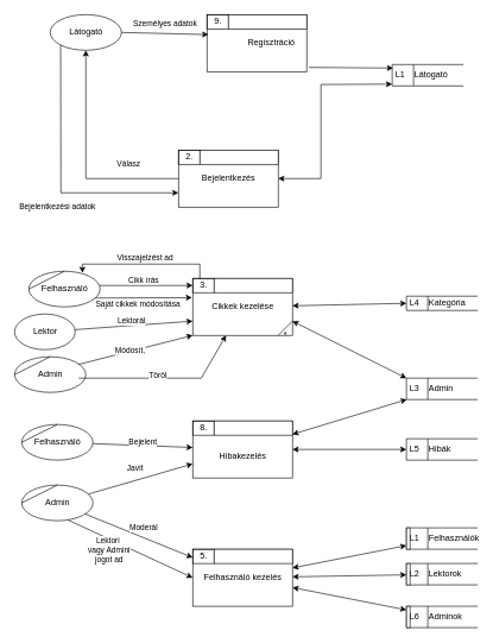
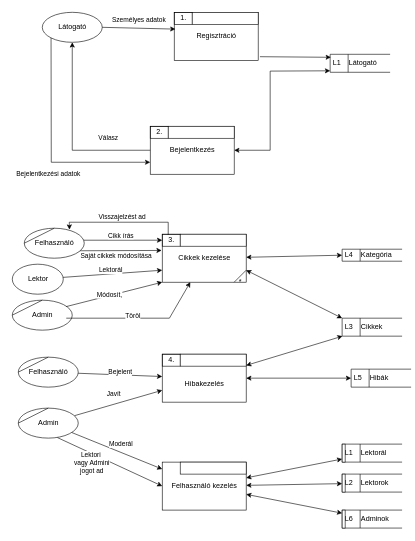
  <mxCell id="0" />
  <mxCell id="1" parent="0" />
  <mxCell id="2" value="Lektor" style="shape=ellipse;html=1;dashed=0;whitespace=wrap;perimeter=ellipsePerimeter;" vertex="1" parent="1"><mxGeometry x="20" y="440" width="85" height="50" as="geometry" /></mxCell>
  <mxCell id="3" value="Látogató" style="shape=ellipse;html=1;dashed=0;whitespace=wrap;perimeter=ellipsePerimeter;" vertex="1" parent="1"><mxGeometry x="70" y="20" width="100" height="50" as="geometry" /></mxCell>
  <mxCell id="4" value="" style="group" vertex="1" connectable="0" parent="1"><mxGeometry x="290" y="20" width="140" height="80" as="geometry" /></mxCell>
  <mxCell id="5" value="" style="html=1;dashed=0;whitespace=wrap;rounded=0;sketch=0;strokeColor=#000000;align=left;" vertex="1" parent="4"><mxGeometry width="140" height="80" as="geometry" /></mxCell>
- <mxCell id="6" value="9." style="text;html=1;resizable=0;autosize=1;align=center;verticalAlign=middle;points=[];fillColor=none;rounded=0;sketch=0;strokeColor=#000000;" vertex="1" parent="4"><mxGeometry width="30" height="20" as="geometry" /></mxCell>
- <mxCell id="7" value="Regisztráció" style="text;html=1;resizable=0;autosize=1;align=center;verticalAlign=middle;points=[];fillColor=none;strokeColor=none;rounded=0;sketch=0;" vertex="1" parent="4"><mxGeometry x="50" y="30" width="80" height="20" as="geometry" /></mxCell>
+ <mxCell id="6" value="1." style="text;html=1;resizable=0;autosize=1;align=center;verticalAlign=middle;points=[];fillColor=none;rounded=0;sketch=0;strokeColor=#000000;" vertex="1" parent="4"><mxGeometry width="30" height="20" as="geometry" /></mxCell>
+ <mxCell id="7" value="Regisztráció" style="text;html=1;resizable=0;autosize=1;align=center;verticalAlign=middle;points=[];fillColor=none;strokeColor=none;rounded=0;sketch=0;" vertex="1" parent="4"><mxGeometry x="30" y="30" width="80" height="20" as="geometry" /></mxCell>
  <mxCell id="8" value="" style="rounded=0;whiteSpace=wrap;html=1;sketch=0;strokeColor=#000000;align=left;" vertex="1" parent="4"><mxGeometry x="30.0" width="110" height="20" as="geometry" /></mxCell>
  <mxCell id="9" value="" style="endArrow=classic;html=1;rounded=0;exitX=1;exitY=0.5;exitDx=0;exitDy=0;entryX=0.014;entryY=0.35;entryDx=0;entryDy=0;entryPerimeter=0;" edge="1" parent="1" source="3" target="5"><mxGeometry relative="1" as="geometry"><mxPoint x="340" y="420" as="sourcePoint" /><mxPoint x="270" y="45" as="targetPoint" /></mxGeometry></mxCell>
  <mxCell id="10" value="Személyes adatok" style="edgeLabel;resizable=0;html=1;align=center;verticalAlign=middle;" connectable="0" vertex="1" parent="9"><mxGeometry relative="1" as="geometry"><mxPoint y="-15" as="offset" /></mxGeometry></mxCell>
  <mxCell id="11" value="" style="endArrow=classic;html=1;rounded=0;exitX=0;exitY=1;exitDx=0;exitDy=0;entryX=0;entryY=0.75;entryDx=0;entryDy=0;" edge="1" parent="1" source="3" target="14"><mxGeometry relative="1" as="geometry"><mxPoint x="190" y="240" as="sourcePoint" /><mxPoint x="200" y="190" as="targetPoint" /><Array as="points"><mxPoint x="85" y="270" /></Array></mxGeometry></mxCell>
  <mxCell id="12" value="Bejelentkezési adatok" style="edgeLabel;resizable=0;html=1;align=center;verticalAlign=middle;" connectable="0" vertex="1" parent="11"><mxGeometry relative="1" as="geometry"><mxPoint x="-5" y="41" as="offset" /></mxGeometry></mxCell>
  <mxCell id="13" value="" style="group" vertex="1" connectable="0" parent="1"><mxGeometry x="250" y="210" width="140" height="80" as="geometry" /></mxCell>
  <mxCell id="14" value="" style="html=1;dashed=0;whitespace=wrap;rounded=0;sketch=0;strokeColor=#000000;align=left;" vertex="1" parent="13"><mxGeometry width="140" height="80" as="geometry" /></mxCell>
  <mxCell id="15" value="2." style="text;html=1;resizable=0;autosize=1;align=center;verticalAlign=middle;points=[];fillColor=none;rounded=0;sketch=0;strokeColor=#000000;" vertex="1" parent="13"><mxGeometry width="30" height="20" as="geometry" /></mxCell>
  <mxCell id="16" value="Bejelentkezés" style="text;html=1;resizable=0;autosize=1;align=center;verticalAlign=middle;points=[];fillColor=none;strokeColor=none;rounded=0;sketch=0;" vertex="1" parent="13"><mxGeometry x="25" y="30" width="90" height="20" as="geometry" /></mxCell>
  <mxCell id="17" value="" style="rounded=0;whiteSpace=wrap;html=1;sketch=0;strokeColor=#000000;align=left;" vertex="1" parent="13"><mxGeometry x="30.0" width="110" height="20" as="geometry" /></mxCell>
  <mxCell id="18" value="Válasz" style="endArrow=classic;html=1;rounded=0;entryX=0.5;entryY=1;entryDx=0;entryDy=0;exitX=0;exitY=0.5;exitDx=0;exitDy=0;" edge="1" parent="1" source="14" target="3"><mxGeometry x="-0.548" y="-20" relative="1" as="geometry"><mxPoint x="140" y="80" as="sourcePoint" /><mxPoint x="220" y="420" as="targetPoint" /><Array as="points"><mxPoint x="120" y="250" /></Array><mxPoint as="offset" /></mxGeometry></mxCell>
  <mxCell id="19" value="" style="endArrow=classic;startArrow=classic;html=1;rounded=0;entryX=0;entryY=0.75;entryDx=0;entryDy=0;" edge="1" parent="1"><mxGeometry width="50" height="50" relative="1" as="geometry"><mxPoint x="390" y="250" as="sourcePoint" /><mxPoint x="550" y="117.5" as="targetPoint" /><Array as="points"><mxPoint x="450" y="250" /><mxPoint x="450" y="118" /></Array></mxGeometry></mxCell>
  <mxCell id="20" value="L1&lt;span style=&quot;white-space: pre&quot;&gt;&#09;&lt;/span&gt;Látogató" style="html=1;dashed=0;whitespace=wrap;shape=mxgraph.dfd.dataStoreID;align=left;spacingLeft=3;points=[[0,0],[0.5,0],[1,0],[0,0.5],[1,0.5],[0,1],[0.5,1],[1,1]];" vertex="1" parent="1"><mxGeometry x="550" y="90" width="100" height="30" as="geometry" /></mxCell>
  <mxCell id="21" value="" style="endArrow=classic;html=1;rounded=0;entryX=0.25;entryY=0;entryDx=0;entryDy=0;exitX=1.021;exitY=0.925;exitDx=0;exitDy=0;exitPerimeter=0;" edge="1" parent="1" source="5"><mxGeometry width="50" height="50" relative="1" as="geometry"><mxPoint x="390" y="95" as="sourcePoint" /><mxPoint x="551.25" y="95" as="targetPoint" /></mxGeometry></mxCell>
  <mxCell id="22" value="" style="group" vertex="1" connectable="0" parent="1"><mxGeometry x="270" y="390" width="140" height="80" as="geometry" /></mxCell>
  <mxCell id="23" value="" style="html=1;dashed=0;whitespace=wrap;rounded=0;sketch=0;strokeColor=#000000;align=left;" vertex="1" parent="22"><mxGeometry width="140" height="80" as="geometry" /></mxCell>
  <mxCell id="24" value="3." style="text;html=1;resizable=0;autosize=1;align=center;verticalAlign=middle;points=[];fillColor=none;rounded=0;sketch=0;strokeColor=#000000;" vertex="1" parent="22"><mxGeometry width="30" height="20" as="geometry" /></mxCell>
  <mxCell id="25" value="Cikkek kezelése" style="text;html=1;resizable=0;autosize=1;align=center;verticalAlign=middle;points=[];fillColor=none;strokeColor=none;rounded=0;sketch=0;" vertex="1" parent="22"><mxGeometry x="20" y="30" width="100" height="20" as="geometry" /></mxCell>
  <mxCell id="26" value="" style="rounded=0;whiteSpace=wrap;html=1;sketch=0;strokeColor=#000000;align=left;" vertex="1" parent="22"><mxGeometry x="30.0" width="110" height="20" as="geometry" /></mxCell>
  <mxCell id="27" value="*" style="text;html=1;resizable=0;autosize=1;align=center;verticalAlign=middle;points=[];fillColor=none;strokeColor=none;rounded=0;sketch=0;" vertex="1" parent="22"><mxGeometry x="120" y="70" width="20" height="20" as="geometry" /></mxCell>
  <mxCell id="28" value="" style="endArrow=none;html=1;entryX=1;entryY=0.75;entryDx=0;entryDy=0;rounded=0;exitX=0;exitY=0.5;exitDx=0;exitDy=0;exitPerimeter=0;" edge="1" parent="22" source="27" target="23"><mxGeometry width="50" height="50" relative="1" as="geometry"><mxPoint x="110" y="80" as="sourcePoint" /><mxPoint x="70" y="90" as="targetPoint" /></mxGeometry></mxCell>
  <mxCell id="29" value="" style="endArrow=classic;html=1;rounded=0;exitX=1;exitY=1;exitDx=0;exitDy=0;entryX=-0.007;entryY=0.338;entryDx=0;entryDy=0;entryPerimeter=0;" edge="1" parent="1" target="23"><mxGeometry relative="1" as="geometry"><mxPoint x="115.355" y="417.678" as="sourcePoint" /><mxPoint x="710" y="320" as="targetPoint" /></mxGeometry></mxCell>
  <mxCell id="30" value="Saját cikkek módosítása" style="edgeLabel;resizable=0;html=1;align=center;verticalAlign=middle;" connectable="0" vertex="1" parent="29"><mxGeometry relative="1" as="geometry"><mxPoint y="8" as="offset" /></mxGeometry></mxCell>
  <mxCell id="31" value="" style="endArrow=classic;html=1;rounded=0;" edge="1" parent="1"><mxGeometry relative="1" as="geometry"><mxPoint x="130" y="400" as="sourcePoint" /><mxPoint x="270" y="400" as="targetPoint" /></mxGeometry></mxCell>
  <mxCell id="32" value="Cikk írás" style="edgeLabel;resizable=0;html=1;align=center;verticalAlign=middle;" connectable="0" vertex="1" parent="31"><mxGeometry relative="1" as="geometry"><mxPoint y="-9" as="offset" /></mxGeometry></mxCell>
- <mxCell id="33" value="L3&lt;span style=&quot;white-space: pre&quot;&gt;&#09;&lt;/span&gt;Admin" style="html=1;dashed=0;whitespace=wrap;shape=mxgraph.dfd.dataStoreID;align=left;spacingLeft=3;points=[[0,0],[0.5,0],[1,0],[0,0.5],[1,0.5],[0,1],[0.5,1],[1,1]];" vertex="1" parent="1"><mxGeometry x="570" y="530" width="100" height="30" as="geometry" /></mxCell>
+ <mxCell id="33" value="L3&lt;span style=&quot;white-space: pre&quot;&gt;&#09;&lt;/span&gt;Cikkek" style="html=1;dashed=0;whitespace=wrap;shape=mxgraph.dfd.dataStoreID;align=left;spacingLeft=3;points=[[0,0],[0.5,0],[1,0],[0,0.5],[1,0.5],[0,1],[0.5,1],[1,1]];" vertex="1" parent="1"><mxGeometry x="570" y="530" width="100" height="30" as="geometry" /></mxCell>
  <mxCell id="34" value="" style="endArrow=classic;startArrow=classic;html=1;rounded=0;entryX=0;entryY=0;entryDx=0;entryDy=0;exitX=1;exitY=0.75;exitDx=0;exitDy=0;" edge="1" parent="1" source="23" target="33"><mxGeometry width="50" height="50" relative="1" as="geometry"><mxPoint x="330" y="360" as="sourcePoint" /><mxPoint x="390" y="320" as="targetPoint" /></mxGeometry></mxCell>
  <mxCell id="35" value="L4&lt;span style=&quot;white-space: pre&quot;&gt;&#09;&lt;/span&gt;Kategória" style="html=1;dashed=0;whitespace=wrap;shape=mxgraph.dfd.dataStoreID;align=left;spacingLeft=3;points=[[0,0],[0.5,0],[1,0],[0,0.5],[1,0.5],[0,1],[0.5,1],[1,1]];" vertex="1" parent="1"><mxGeometry x="570" y="415" width="100" height="20" as="geometry" /></mxCell>
  <mxCell id="36" value="" style="endArrow=classic;startArrow=classic;html=1;rounded=0;entryX=0;entryY=0.5;entryDx=0;entryDy=0;" edge="1" parent="1" source="23" target="35"><mxGeometry width="50" height="50" relative="1" as="geometry"><mxPoint x="340" y="370" as="sourcePoint" /><mxPoint x="390" y="320" as="targetPoint" /></mxGeometry></mxCell>
  <mxCell id="37" value="" style="endArrow=classic;html=1;rounded=0;entryX=0;entryY=0.75;entryDx=0;entryDy=0;" edge="1" parent="1" source="2" target="23"><mxGeometry relative="1" as="geometry"><mxPoint x="330" y="450" as="sourcePoint" /><mxPoint x="430" y="450" as="targetPoint" /></mxGeometry></mxCell>
  <mxCell id="38" value="Lektorál" style="edgeLabel;resizable=0;html=1;align=center;verticalAlign=middle;" connectable="0" vertex="1" parent="37"><mxGeometry relative="1" as="geometry"><mxPoint x="-4" y="-6" as="offset" /></mxGeometry></mxCell>
  <mxCell id="39" value="" style="group" vertex="1" connectable="0" parent="1"><mxGeometry x="270" y="590" width="140" height="80" as="geometry" /></mxCell>
  <mxCell id="40" value="" style="html=1;dashed=0;whitespace=wrap;rounded=0;sketch=0;strokeColor=#000000;align=left;" vertex="1" parent="39"><mxGeometry width="140" height="80" as="geometry" /></mxCell>
- <mxCell id="41" value="8." style="text;html=1;resizable=0;autosize=1;align=center;verticalAlign=middle;points=[];fillColor=none;rounded=0;sketch=0;strokeColor=#000000;" vertex="1" parent="39"><mxGeometry width="30" height="20" as="geometry" /></mxCell>
+ <mxCell id="41" value="4." style="text;html=1;resizable=0;autosize=1;align=center;verticalAlign=middle;points=[];fillColor=none;rounded=0;sketch=0;strokeColor=#000000;" vertex="1" parent="39"><mxGeometry width="30" height="20" as="geometry" /></mxCell>
  <mxCell id="42" value="Hibakezelés" style="text;html=1;resizable=0;autosize=1;align=center;verticalAlign=middle;points=[];fillColor=none;strokeColor=none;rounded=0;sketch=0;" vertex="1" parent="39"><mxGeometry x="30" y="40" width="80" height="20" as="geometry" /></mxCell>
  <mxCell id="43" value="" style="rounded=0;whiteSpace=wrap;html=1;sketch=0;strokeColor=#000000;align=left;" vertex="1" parent="39"><mxGeometry x="30.0" width="110" height="20" as="geometry" /></mxCell>
  <mxCell id="44" value="" style="group" vertex="1" connectable="0" parent="1"><mxGeometry x="30" y="595" width="100" height="50" as="geometry" /></mxCell>
  <mxCell id="45" value="Felhasználó" style="shape=ellipse;html=1;dashed=0;whitespace=wrap;perimeter=ellipsePerimeter;" vertex="1" parent="44"><mxGeometry width="100" height="50" as="geometry" /></mxCell>
  <mxCell id="46" value="" style="endArrow=none;html=1;exitX=0;exitY=0.5;exitDx=0;exitDy=0;entryX=0.5;entryY=0;entryDx=0;entryDy=0;rounded=0;" edge="1" parent="44" source="45" target="45"><mxGeometry width="50" height="50" relative="1" as="geometry"><mxPoint x="20" y="50" as="sourcePoint" /><mxPoint x="70" as="targetPoint" /></mxGeometry></mxCell>
  <mxCell id="47" value="" style="endArrow=classic;html=1;rounded=0;" edge="1" parent="1" source="45" target="40"><mxGeometry relative="1" as="geometry"><mxPoint x="330" y="550" as="sourcePoint" /><mxPoint x="430" y="550" as="targetPoint" /></mxGeometry></mxCell>
  <mxCell id="48" value="Bejelent" style="edgeLabel;resizable=0;html=1;align=center;verticalAlign=middle;" connectable="0" vertex="1" parent="47"><mxGeometry relative="1" as="geometry"><mxPoint y="-5" as="offset" /></mxGeometry></mxCell>
  <mxCell id="49" value="" style="endArrow=classic;html=1;rounded=0;" edge="1" parent="1" target="40"><mxGeometry relative="1" as="geometry"><mxPoint x="123.468" y="692.646" as="sourcePoint" /><mxPoint x="430" y="550" as="targetPoint" /></mxGeometry></mxCell>
  <mxCell id="50" value="Javít" style="edgeLabel;resizable=0;html=1;align=center;verticalAlign=middle;" connectable="0" vertex="1" parent="49"><mxGeometry relative="1" as="geometry"><mxPoint x="-8" y="-15" as="offset" /></mxGeometry></mxCell>
  <mxCell id="51" value="" style="endArrow=classic;startArrow=classic;html=1;rounded=0;" edge="1" parent="1" source="40" target="52"><mxGeometry width="50" height="50" relative="1" as="geometry"><mxPoint x="350" y="570" as="sourcePoint" /><mxPoint x="400" y="520" as="targetPoint" /></mxGeometry></mxCell>
- <mxCell id="52" value="L5&lt;span style=&quot;white-space: pre&quot;&gt;&#09;&lt;/span&gt;Hibák" style="html=1;dashed=0;whitespace=wrap;shape=mxgraph.dfd.dataStoreID;align=left;spacingLeft=3;points=[[0,0],[0.5,0],[1,0],[0,0.5],[1,0.5],[0,1],[0.5,1],[1,1]];" vertex="1" parent="1"><mxGeometry x="570" y="615" width="100" height="30" as="geometry" /></mxCell>
+ <mxCell id="52" value="L5&lt;span style=&quot;white-space: pre&quot;&gt;&#09;&lt;/span&gt;Hibák" style="html=1;dashed=0;whitespace=wrap;shape=mxgraph.dfd.dataStoreID;align=left;spacingLeft=3;points=[[0,0],[0.5,0],[1,0],[0,0.5],[1,0.5],[0,1],[0.5,1],[1,1]];" vertex="1" parent="1"><mxGeometry x="585" y="615" width="100" height="30" as="geometry" /></mxCell>
  <mxCell id="53" value="" style="endArrow=classic;startArrow=classic;html=1;rounded=0;" edge="1" parent="1" source="40" target="33"><mxGeometry width="50" height="50" relative="1" as="geometry"><mxPoint x="350" y="570" as="sourcePoint" /><mxPoint x="400" y="520" as="targetPoint" /></mxGeometry></mxCell>
  <mxCell id="54" value="" style="endArrow=classic;html=1;rounded=0;exitX=0.333;exitY=0.05;exitDx=0;exitDy=0;exitPerimeter=0;entryX=1;entryY=0;entryDx=0;entryDy=0;" edge="1" parent="1" source="24"><mxGeometry relative="1" as="geometry"><mxPoint x="330" y="550" as="sourcePoint" /><mxPoint x="115.355" y="382.322" as="targetPoint" /><Array as="points"><mxPoint x="280" y="370" /><mxPoint x="115" y="370" /></Array></mxGeometry></mxCell>
  <mxCell id="55" value="Visszajelzést ad" style="edgeLabel;resizable=0;html=1;align=center;verticalAlign=middle;" connectable="0" vertex="1" parent="54"><mxGeometry relative="1" as="geometry"><mxPoint y="-10" as="offset" /></mxGeometry></mxCell>
  <mxCell id="56" value="" style="group" vertex="1" connectable="0" parent="1"><mxGeometry x="270" y="770" width="140" height="80" as="geometry" /></mxCell>
  <mxCell id="57" value="" style="html=1;dashed=0;whitespace=wrap;rounded=0;sketch=0;strokeColor=#000000;align=left;" vertex="1" parent="56"><mxGeometry width="140" height="80" as="geometry" /></mxCell>
- <mxCell id="58" value="5." style="text;html=1;resizable=0;autosize=1;align=center;verticalAlign=middle;points=[];fillColor=none;rounded=0;sketch=0;strokeColor=#000000;" vertex="1" parent="56"><mxGeometry width="30" height="20" as="geometry" /></mxCell>
  <mxCell id="59" value="Felhasználó kezelés" style="text;html=1;resizable=0;autosize=1;align=center;verticalAlign=middle;points=[];fillColor=none;strokeColor=none;rounded=0;sketch=0;" vertex="1" parent="56"><mxGeometry x="10" y="30" width="120" height="20" as="geometry" /></mxCell>
  <mxCell id="60" value="" style="rounded=0;whiteSpace=wrap;html=1;sketch=0;strokeColor=#000000;align=left;" vertex="1" parent="56"><mxGeometry x="30.0" width="110" height="20" as="geometry" /></mxCell>
- <mxCell id="61" value="L1&lt;span style=&quot;white-space: pre&quot;&gt;&#09;&lt;/span&gt;Felhasználók" style="html=1;dashed=0;whitespace=wrap;shape=mxgraph.dfd.dataStoreID;align=left;spacingLeft=3;points=[[0,0],[0.5,0],[1,0],[0,0.5],[1,0.5],[0,1],[0.5,1],[1,1]];" vertex="1" parent="1"><mxGeometry x="570" y="740" width="100" height="30" as="geometry" /></mxCell>
+ <mxCell id="61" value="L1&lt;span style=&quot;white-space: pre&quot;&gt;&#09;&lt;/span&gt;Lektorál" style="html=1;dashed=0;whitespace=wrap;shape=mxgraph.dfd.dataStoreID;align=left;spacingLeft=3;points=[[0,0],[0.5,0],[1,0],[0,0.5],[1,0.5],[0,1],[0.5,1],[1,1]];" vertex="1" parent="1"><mxGeometry x="570" y="740" width="100" height="30" as="geometry" /></mxCell>
  <mxCell id="62" value="" style="whiteSpace=wrap;html=1;" vertex="1" parent="1"><mxGeometry x="570" y="740" width="5" height="30" as="geometry" /></mxCell>
  <mxCell id="63" value="L2&lt;span style=&quot;white-space: pre&quot;&gt;&#09;&lt;/span&gt;Lektorok" style="html=1;dashed=0;whitespace=wrap;shape=mxgraph.dfd.dataStoreID;align=left;spacingLeft=3;points=[[0,0],[0.5,0],[1,0],[0,0.5],[1,0.5],[0,1],[0.5,1],[1,1]];" vertex="1" parent="1"><mxGeometry x="570" y="790" width="100" height="30" as="geometry" /></mxCell>
  <mxCell id="64" value="" style="whiteSpace=wrap;html=1;" vertex="1" parent="1"><mxGeometry x="570" y="790" width="5" height="30" as="geometry" /></mxCell>
  <mxCell id="65" value="L6&lt;span style=&quot;white-space: pre&quot;&gt;&#09;&lt;/span&gt;Adminok" style="html=1;dashed=0;whitespace=wrap;shape=mxgraph.dfd.dataStoreID;align=left;spacingLeft=3;points=[[0,0],[0.5,0],[1,0],[0,0.5],[1,0.5],[0,1],[0.5,1],[1,1]];" vertex="1" parent="1"><mxGeometry x="570" y="850" width="100" height="30" as="geometry" /></mxCell>
  <mxCell id="66" value="" style="whiteSpace=wrap;html=1;" vertex="1" parent="1"><mxGeometry x="570" y="850" width="5" height="30" as="geometry" /></mxCell>
  <mxCell id="67" value="" style="endArrow=classic;startArrow=classic;html=1;rounded=0;" edge="1" parent="1" source="57" target="61"><mxGeometry width="50" height="50" relative="1" as="geometry"><mxPoint x="350" y="770" as="sourcePoint" /><mxPoint x="400" y="720" as="targetPoint" /></mxGeometry></mxCell>
  <mxCell id="68" value="" style="endArrow=classic;startArrow=classic;html=1;rounded=0;" edge="1" parent="1" source="57" target="63"><mxGeometry width="50" height="50" relative="1" as="geometry"><mxPoint x="350" y="770" as="sourcePoint" /><mxPoint x="400" y="720" as="targetPoint" /></mxGeometry></mxCell>
  <mxCell id="69" value="" style="endArrow=classic;html=1;rounded=0;" edge="1" parent="1" target="57"><mxGeometry relative="1" as="geometry"><mxPoint x="119.043" y="720.617" as="sourcePoint" /><mxPoint x="430" y="550" as="targetPoint" /></mxGeometry></mxCell>
  <mxCell id="70" value="Moderál" style="edgeLabel;resizable=0;html=1;align=center;verticalAlign=middle;" connectable="0" vertex="1" parent="69"><mxGeometry relative="1" as="geometry"><mxPoint x="6" y="-11" as="offset" /></mxGeometry></mxCell>
  <mxCell id="71" value="" style="endArrow=classic;html=1;rounded=0;exitX=0.65;exitY=0.98;exitDx=0;exitDy=0;exitPerimeter=0;entryX=0;entryY=0.5;entryDx=0;entryDy=0;" edge="1" parent="1" target="57"><mxGeometry relative="1" as="geometry"><mxPoint x="95" y="729" as="sourcePoint" /><mxPoint x="430" y="550" as="targetPoint" /></mxGeometry></mxCell>
  <mxCell id="72" value="Lektori&lt;br&gt;&amp;nbsp;vagy Admini&lt;br&gt;&amp;nbsp;jogot ad" style="edgeLabel;resizable=0;html=1;align=center;verticalAlign=middle;" connectable="0" vertex="1" parent="71"><mxGeometry relative="1" as="geometry"><mxPoint x="-32" y="1" as="offset" /></mxGeometry></mxCell>
  <mxCell id="73" value="" style="endArrow=classic;startArrow=classic;html=1;rounded=0;" edge="1" parent="1" source="57" target="65"><mxGeometry width="50" height="50" relative="1" as="geometry"><mxPoint x="350" y="770" as="sourcePoint" /><mxPoint x="400" y="720" as="targetPoint" /></mxGeometry></mxCell>
  <mxCell id="74" value="" style="group" vertex="1" connectable="0" parent="1"><mxGeometry x="30" y="680" width="100" height="50" as="geometry" /></mxCell>
  <mxCell id="75" value="Admin" style="shape=ellipse;html=1;dashed=0;whitespace=wrap;perimeter=ellipsePerimeter;" vertex="1" parent="74"><mxGeometry width="100" height="50" as="geometry" /></mxCell>
  <mxCell id="76" value="" style="endArrow=none;html=1;exitX=0;exitY=0.5;exitDx=0;exitDy=0;entryX=0.5;entryY=0;entryDx=0;entryDy=0;rounded=0;" edge="1" parent="74" source="75" target="75"><mxGeometry width="50" height="50" relative="1" as="geometry"><mxPoint x="20" y="50" as="sourcePoint" /><mxPoint x="70" as="targetPoint" /></mxGeometry></mxCell>
  <mxCell id="77" value="" style="group" vertex="1" connectable="0" parent="1"><mxGeometry x="20" y="500" width="100" height="50" as="geometry" /></mxCell>
  <mxCell id="78" value="Admin" style="shape=ellipse;html=1;dashed=0;whitespace=wrap;perimeter=ellipsePerimeter;" vertex="1" parent="77"><mxGeometry width="100" height="50" as="geometry" /></mxCell>
  <mxCell id="79" value="" style="endArrow=none;html=1;exitX=0;exitY=0.5;exitDx=0;exitDy=0;entryX=0.5;entryY=0;entryDx=0;entryDy=0;rounded=0;" edge="1" parent="77" source="78" target="78"><mxGeometry width="50" height="50" relative="1" as="geometry"><mxPoint x="20" y="50" as="sourcePoint" /><mxPoint x="70" as="targetPoint" /></mxGeometry></mxCell>
  <mxCell id="80" value="" style="endArrow=classic;html=1;rounded=0;entryX=0;entryY=1;entryDx=0;entryDy=0;" edge="1" parent="1" target="23"><mxGeometry relative="1" as="geometry"><mxPoint x="109.962" y="510.663" as="sourcePoint" /><mxPoint x="269" y="454.63" as="targetPoint" /></mxGeometry></mxCell>
  <mxCell id="81" value="Módosít," style="edgeLabel;resizable=0;html=1;align=center;verticalAlign=middle;" connectable="0" vertex="1" parent="80"><mxGeometry relative="1" as="geometry"><mxPoint x="-9" as="offset" /></mxGeometry></mxCell>
  <mxCell id="82" value="" style="endArrow=classic;html=1;rounded=0;exitX=0.9;exitY=0.6;exitDx=0;exitDy=0;exitPerimeter=0;" edge="1" parent="1" source="78" target="23"><mxGeometry relative="1" as="geometry"><mxPoint x="330" y="630" as="sourcePoint" /><mxPoint x="290" y="530" as="targetPoint" /><Array as="points"><mxPoint x="282" y="530" /></Array></mxGeometry></mxCell>
  <mxCell id="83" value="Töröl" style="edgeLabel;resizable=0;html=1;align=center;verticalAlign=middle;" connectable="0" vertex="1" parent="82"><mxGeometry relative="1" as="geometry"><mxPoint x="-11" y="-5" as="offset" /></mxGeometry></mxCell>
  <mxCell id="84" value="" style="group" vertex="1" connectable="0" parent="1"><mxGeometry x="40" y="380" width="100" height="50" as="geometry" /></mxCell>
  <mxCell id="85" value="Felhasználó" style="shape=ellipse;html=1;dashed=0;whitespace=wrap;perimeter=ellipsePerimeter;" vertex="1" parent="84"><mxGeometry width="100" height="50" as="geometry" /></mxCell>
  <mxCell id="86" value="" style="endArrow=none;html=1;exitX=0;exitY=0.5;exitDx=0;exitDy=0;entryX=0.5;entryY=0;entryDx=0;entryDy=0;rounded=0;" edge="1" parent="84" source="85" target="85"><mxGeometry width="50" height="50" relative="1" as="geometry"><mxPoint x="20" y="50" as="sourcePoint" /><mxPoint x="70" as="targetPoint" /></mxGeometry></mxCell>
